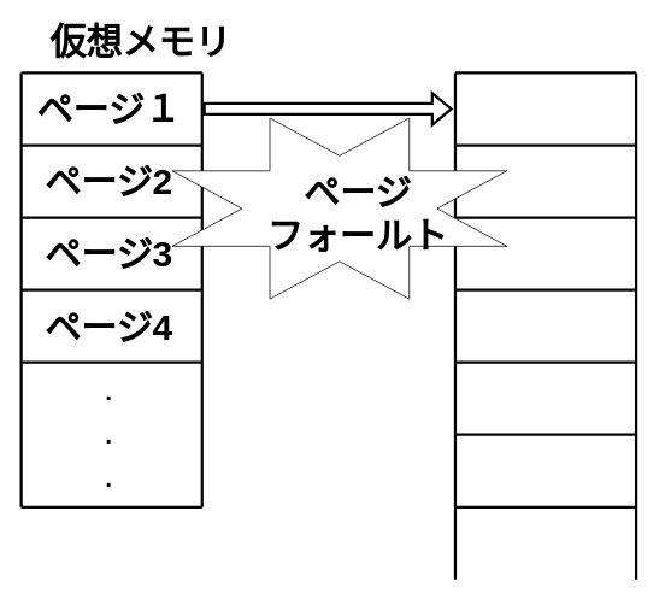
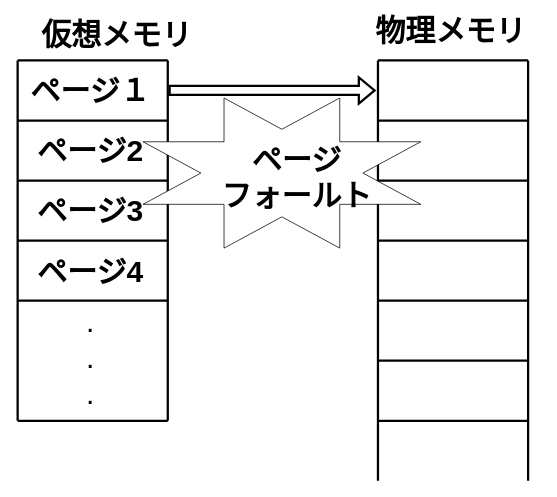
  <mxCell id="0" />
  <mxCell id="1" parent="0" />
  <mxCell id="2" value="" style="endArrow=none;html=1;rounded=0;strokeWidth=3;" edge="1" parent="1"><mxGeometry width="50" height="50" relative="1" as="geometry"><mxPoint x="23" y="560" as="sourcePoint" /><mxPoint x="23" y="80" as="targetPoint" /></mxGeometry></mxCell>
  <mxCell id="3" value="" style="endArrow=none;html=1;rounded=0;strokeWidth=3;" edge="1" parent="1"><mxGeometry width="50" height="50" relative="1" as="geometry"><mxPoint x="223" y="560" as="sourcePoint" /><mxPoint x="223" y="80" as="targetPoint" /></mxGeometry></mxCell>
  <mxCell id="4" value="" style="endArrow=none;html=1;rounded=0;strokeWidth=3;" edge="1" parent="1"><mxGeometry width="50" height="50" relative="1" as="geometry"><mxPoint x="23" y="80" as="sourcePoint" /><mxPoint x="223" y="80" as="targetPoint" /></mxGeometry></mxCell>
  <mxCell id="5" value="" style="endArrow=none;html=1;rounded=0;strokeWidth=3;" edge="1" parent="1"><mxGeometry width="50" height="50" relative="1" as="geometry"><mxPoint x="23" y="160" as="sourcePoint" /><mxPoint x="223" y="160" as="targetPoint" /></mxGeometry></mxCell>
  <mxCell id="6" value="" style="endArrow=none;html=1;rounded=0;strokeWidth=3;" edge="1" parent="1"><mxGeometry width="50" height="50" relative="1" as="geometry"><mxPoint x="23" y="240" as="sourcePoint" /><mxPoint x="223" y="240" as="targetPoint" /></mxGeometry></mxCell>
  <mxCell id="7" value="" style="endArrow=none;html=1;rounded=0;strokeWidth=3;" edge="1" parent="1"><mxGeometry width="50" height="50" relative="1" as="geometry"><mxPoint x="23" y="320" as="sourcePoint" /><mxPoint x="223" y="320" as="targetPoint" /></mxGeometry></mxCell>
  <mxCell id="8" value="" style="endArrow=none;html=1;rounded=0;strokeWidth=3;" edge="1" parent="1"><mxGeometry width="50" height="50" relative="1" as="geometry"><mxPoint x="23" y="400" as="sourcePoint" /><mxPoint x="223" y="400" as="targetPoint" /></mxGeometry></mxCell>
  <mxCell id="9" value="" style="endArrow=none;html=1;rounded=0;strokeWidth=3;" edge="1" parent="1"><mxGeometry width="50" height="50" relative="1" as="geometry"><mxPoint x="23" y="560" as="sourcePoint" /><mxPoint x="223" y="560" as="targetPoint" /></mxGeometry></mxCell>
  <mxCell id="10" value="" style="endArrow=none;html=1;rounded=0;strokeWidth=3;" edge="1" parent="1"><mxGeometry width="50" height="50" relative="1" as="geometry"><mxPoint x="503" y="640" as="sourcePoint" /><mxPoint x="503" y="80" as="targetPoint" /></mxGeometry></mxCell>
  <mxCell id="11" value="" style="endArrow=none;html=1;rounded=0;strokeWidth=3;" edge="1" parent="1"><mxGeometry width="50" height="50" relative="1" as="geometry"><mxPoint x="703" y="640" as="sourcePoint" /><mxPoint x="703" y="80" as="targetPoint" /></mxGeometry></mxCell>
  <mxCell id="12" value="" style="endArrow=none;html=1;rounded=0;strokeWidth=3;" edge="1" parent="1"><mxGeometry width="50" height="50" relative="1" as="geometry"><mxPoint x="503" y="80" as="sourcePoint" /><mxPoint x="703" y="80" as="targetPoint" /></mxGeometry></mxCell>
  <mxCell id="13" value="" style="endArrow=none;html=1;rounded=0;strokeWidth=3;" edge="1" parent="1"><mxGeometry width="50" height="50" relative="1" as="geometry"><mxPoint x="503" y="160" as="sourcePoint" /><mxPoint x="703" y="160" as="targetPoint" /></mxGeometry></mxCell>
  <mxCell id="14" value="" style="endArrow=none;html=1;rounded=0;strokeWidth=3;" edge="1" parent="1"><mxGeometry width="50" height="50" relative="1" as="geometry"><mxPoint x="503" y="240" as="sourcePoint" /><mxPoint x="703" y="240" as="targetPoint" /></mxGeometry></mxCell>
  <mxCell id="15" value="" style="endArrow=none;html=1;rounded=0;strokeWidth=3;" edge="1" parent="1"><mxGeometry width="50" height="50" relative="1" as="geometry"><mxPoint x="503" y="320" as="sourcePoint" /><mxPoint x="703" y="320" as="targetPoint" /></mxGeometry></mxCell>
  <mxCell id="16" value="" style="endArrow=none;html=1;rounded=0;strokeWidth=3;" edge="1" parent="1"><mxGeometry width="50" height="50" relative="1" as="geometry"><mxPoint x="503" y="400" as="sourcePoint" /><mxPoint x="703" y="400" as="targetPoint" /></mxGeometry></mxCell>
  <mxCell id="17" value="" style="endArrow=none;html=1;rounded=0;strokeWidth=3;" edge="1" parent="1"><mxGeometry width="50" height="50" relative="1" as="geometry"><mxPoint x="503" y="480" as="sourcePoint" /><mxPoint x="703" y="480" as="targetPoint" /></mxGeometry></mxCell>
  <mxCell id="18" value="" style="endArrow=none;html=1;rounded=0;strokeWidth=3;" edge="1" parent="1"><mxGeometry width="50" height="50" relative="1" as="geometry"><mxPoint x="503" y="560" as="sourcePoint" /><mxPoint x="703" y="560" as="targetPoint" /></mxGeometry></mxCell>
  <mxCell id="19" value="&lt;span style=&quot;font-size: 40px;&quot;&gt;&lt;b&gt;仮想メモリ&lt;/b&gt;&lt;/span&gt;" style="text;html=1;strokeColor=none;fillColor=none;align=center;verticalAlign=middle;whiteSpace=wrap;rounded=0;" vertex="1" parent="1"><mxGeometry x="35" y="25" width="240" height="40" as="geometry" /></mxCell>
+ <mxCell id="20" value="&lt;span style=&quot;font-size: 40px;&quot;&gt;&lt;b&gt;物理メモリ&lt;/b&gt;&lt;/span&gt;" style="text;html=1;strokeColor=none;fillColor=none;align=center;verticalAlign=middle;whiteSpace=wrap;rounded=0;" vertex="1" parent="1"><mxGeometry x="480" y="20" width="240" height="40" as="geometry" /></mxCell>
  <mxCell id="21" value="" style="shape=flexArrow;endArrow=classic;html=1;rounded=0;strokeWidth=3;fontSize=40;" edge="1" parent="1"><mxGeometry width="50" height="50" relative="1" as="geometry"><mxPoint x="224" y="120" as="sourcePoint" /><mxPoint x="500" y="120" as="targetPoint" /></mxGeometry></mxCell>
  <mxCell id="22" value="" style="verticalLabelPosition=bottom;verticalAlign=top;html=1;shape=mxgraph.basic.8_point_star;fontSize=40;" vertex="1" parent="1"><mxGeometry x="190" y="130" width="370" height="200" as="geometry" /></mxCell>
  <mxCell id="23" value="&lt;b&gt;ページ&lt;br&gt;フォールト&lt;/b&gt;" style="text;html=1;strokeColor=none;fillColor=none;align=center;verticalAlign=middle;whiteSpace=wrap;rounded=0;fontSize=40;" vertex="1" parent="1"><mxGeometry x="285" y="205" width="220" height="60" as="geometry" /></mxCell>
  <mxCell id="24" value="&lt;b&gt;ページ１&lt;/b&gt;" style="text;html=1;strokeColor=none;fillColor=none;align=center;verticalAlign=middle;whiteSpace=wrap;rounded=0;fontSize=40;" vertex="1" parent="1"><mxGeometry x="20" y="80" width="200" height="80" as="geometry" /></mxCell>
  <mxCell id="25" value="&lt;b&gt;ページ2&lt;/b&gt;" style="text;html=1;strokeColor=none;fillColor=none;align=center;verticalAlign=middle;whiteSpace=wrap;rounded=0;fontSize=40;" vertex="1" parent="1"><mxGeometry x="20" y="160" width="200" height="80" as="geometry" /></mxCell>
  <mxCell id="26" value="&lt;b&gt;ページ3&lt;/b&gt;" style="text;html=1;strokeColor=none;fillColor=none;align=center;verticalAlign=middle;whiteSpace=wrap;rounded=0;fontSize=40;" vertex="1" parent="1"><mxGeometry x="20" y="240" width="200" height="80" as="geometry" /></mxCell>
  <mxCell id="27" value="&lt;b&gt;ページ4&lt;/b&gt;" style="text;html=1;strokeColor=none;fillColor=none;align=center;verticalAlign=middle;whiteSpace=wrap;rounded=0;fontSize=40;" vertex="1" parent="1"><mxGeometry x="20" y="320" width="200" height="80" as="geometry" /></mxCell>
  <mxCell id="28" value=".&lt;br&gt;.&lt;br&gt;." style="text;html=1;strokeColor=none;fillColor=none;align=center;verticalAlign=middle;whiteSpace=wrap;rounded=0;fontSize=40;" vertex="1" parent="1"><mxGeometry x="90" y="460" width="60" height="30" as="geometry" /></mxCell>
